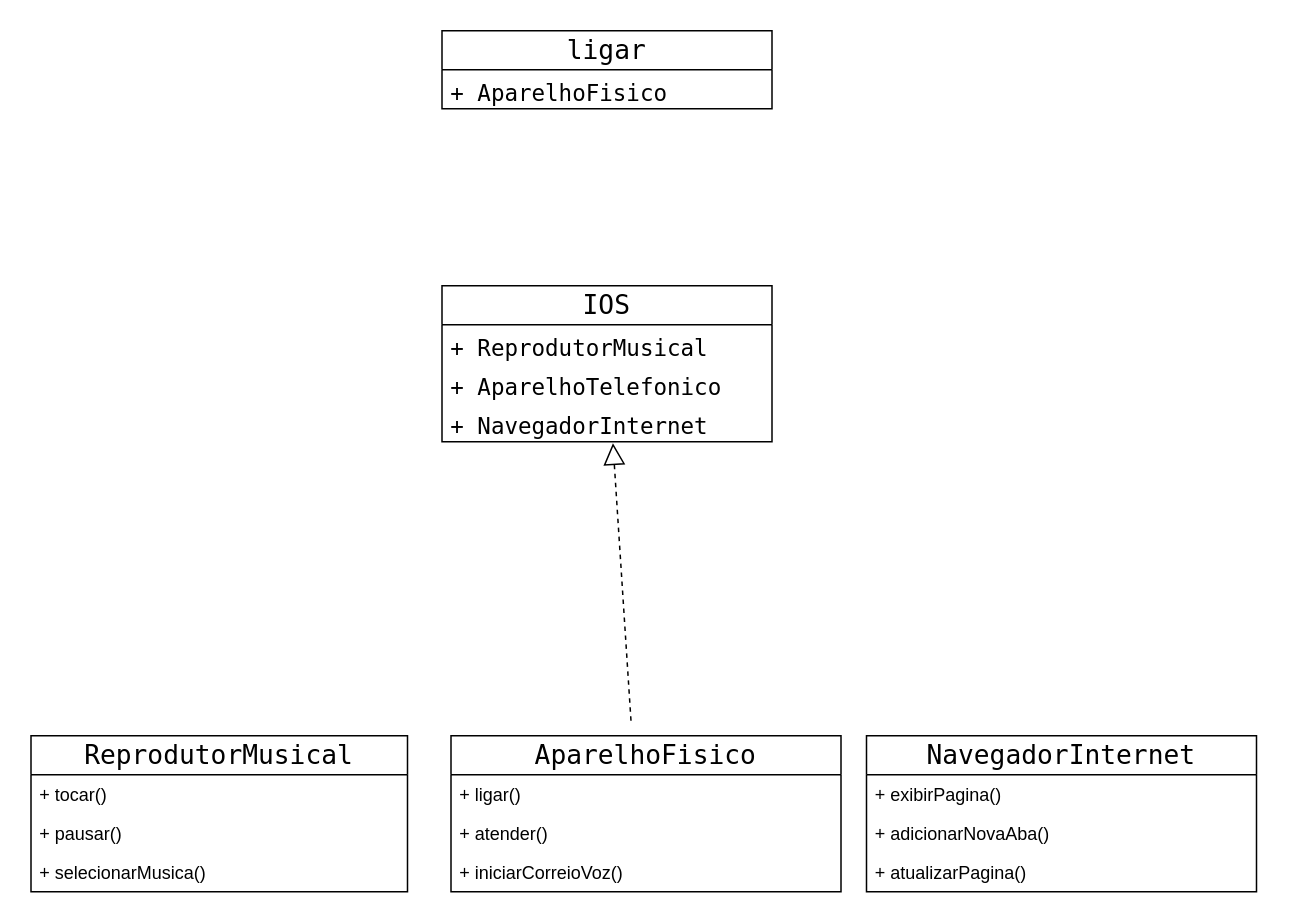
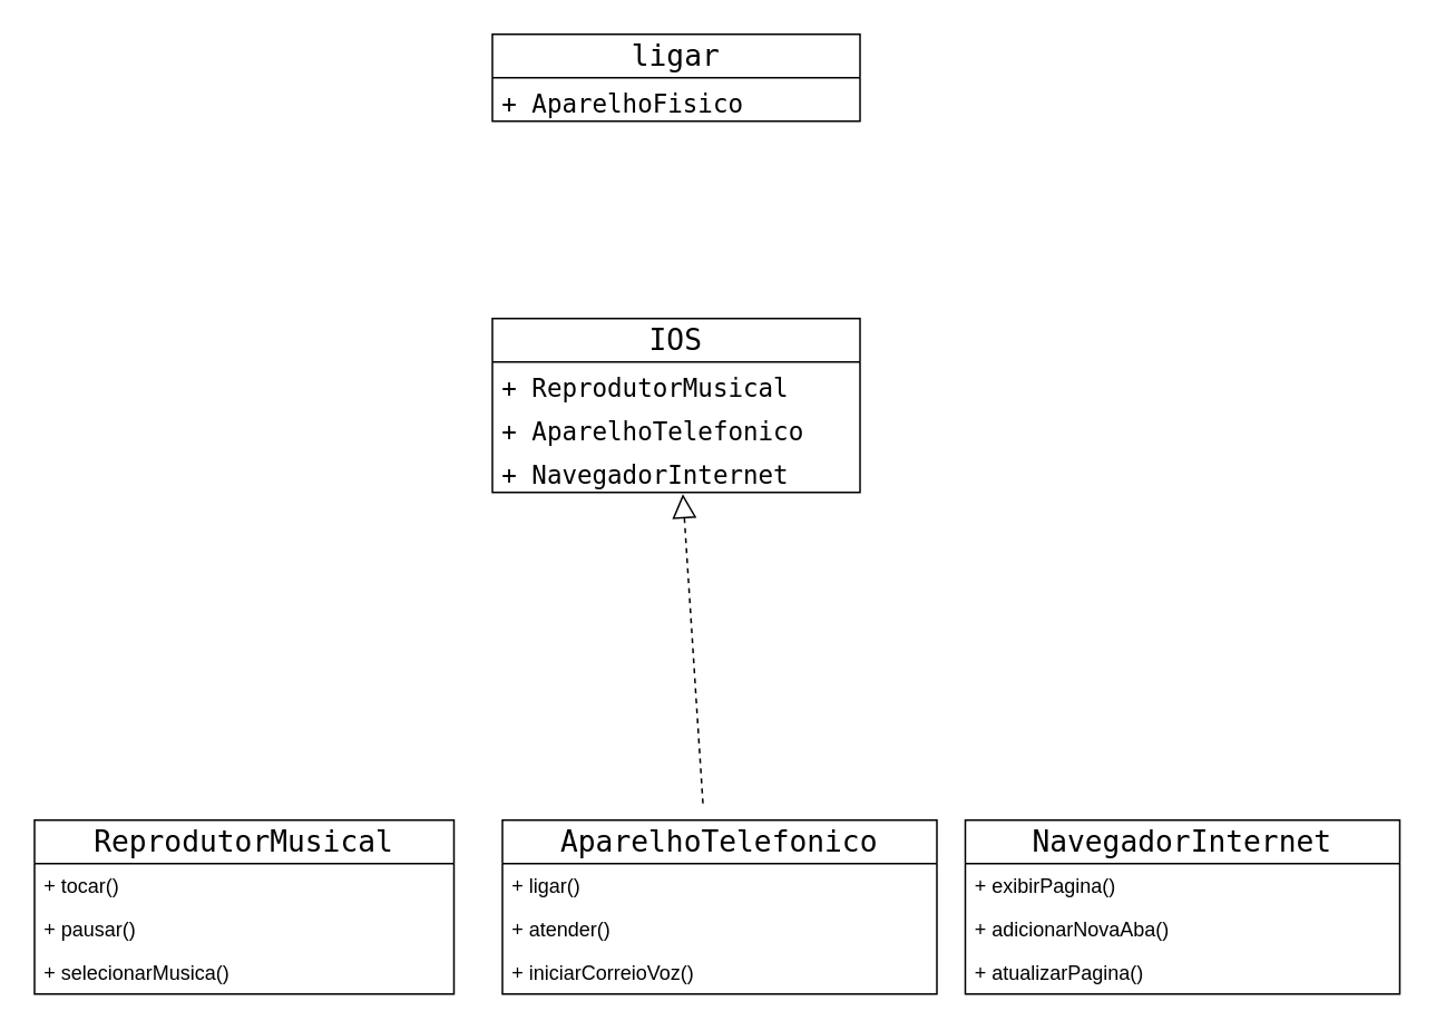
  <mxCell id="0" />
  <mxCell id="1" parent="0" />
  <mxCell id="2" value="&lt;span style=&quot;font-family: &amp;quot;Söhne Mono&amp;quot;, Monaco, &amp;quot;Andale Mono&amp;quot;, &amp;quot;Ubuntu Mono&amp;quot;, monospace; font-size: 17.5px; text-align: left; white-space: pre; background-color: rgb(255, 255, 255);&quot;&gt;ligar&lt;/span&gt;" style="swimlane;fontStyle=0;childLayout=stackLayout;horizontal=1;startSize=26;fillColor=none;horizontalStack=0;resizeParent=1;resizeParentMax=0;resizeLast=0;collapsible=1;marginBottom=0;whiteSpace=wrap;html=1;" parent="1" vertex="1"><mxGeometry x="294" y="20" width="220" height="52" as="geometry"><mxRectangle x="304" y="50" width="100" height="30" as="alternateBounds" /></mxGeometry></mxCell>
  <mxCell id="3" value="&lt;span style=&quot;font-family: &amp;quot;Söhne Mono&amp;quot;, Monaco, &amp;quot;Andale Mono&amp;quot;, &amp;quot;Ubuntu Mono&amp;quot;, monospace; white-space: pre; background-color: rgb(255, 255, 255);&quot;&gt;&lt;font style=&quot;font-size: 15px;&quot;&gt;+ AparelhoFisico             &lt;/font&gt;&lt;/span&gt;" style="text;strokeColor=none;fillColor=none;align=left;verticalAlign=top;spacingLeft=4;spacingRight=4;overflow=hidden;rotatable=0;points=[[0,0.5],[1,0.5]];portConstraint=eastwest;whiteSpace=wrap;html=1;" parent="2" vertex="1"><mxGeometry y="26" width="220" height="26" as="geometry" /></mxCell>
  <mxCell id="4" value="&lt;span style=&quot;font-family: &amp;quot;Söhne Mono&amp;quot;, Monaco, &amp;quot;Andale Mono&amp;quot;, &amp;quot;Ubuntu Mono&amp;quot;, monospace; font-size: 17.5px; text-align: left; white-space: pre;&quot;&gt;ReprodutorMusical&lt;/span&gt;" style="swimlane;fontStyle=0;childLayout=stackLayout;horizontal=1;startSize=26;fillColor=none;horizontalStack=0;resizeParent=1;resizeParentMax=0;resizeLast=0;collapsible=1;marginBottom=0;whiteSpace=wrap;html=1;labelBackgroundColor=default;fontColor=default;" parent="1" vertex="1"><mxGeometry x="20" y="490" width="251" height="104" as="geometry" /></mxCell>
  <mxCell id="5" value="+ tocar()" style="text;strokeColor=none;fillColor=none;align=left;verticalAlign=top;spacingLeft=4;spacingRight=4;overflow=hidden;rotatable=0;points=[[0,0.5],[1,0.5]];portConstraint=eastwest;whiteSpace=wrap;html=1;" parent="4" vertex="1"><mxGeometry y="26" width="251" height="26" as="geometry" /></mxCell>
  <mxCell id="6" value="+ pausar()" style="text;strokeColor=none;fillColor=none;align=left;verticalAlign=top;spacingLeft=4;spacingRight=4;overflow=hidden;rotatable=0;points=[[0,0.5],[1,0.5]];portConstraint=eastwest;whiteSpace=wrap;html=1;" parent="4" vertex="1"><mxGeometry y="52" width="251" height="26" as="geometry" /></mxCell>
  <mxCell id="7" value="+ selecionarMusica()" style="text;strokeColor=none;fillColor=none;align=left;verticalAlign=top;spacingLeft=4;spacingRight=4;overflow=hidden;rotatable=0;points=[[0,0.5],[1,0.5]];portConstraint=eastwest;whiteSpace=wrap;html=1;" parent="4" vertex="1"><mxGeometry y="78" width="251" height="26" as="geometry" /></mxCell>
- <mxCell id="8" value="&lt;span style=&quot;font-family: &amp;quot;Söhne Mono&amp;quot;, Monaco, &amp;quot;Andale Mono&amp;quot;, &amp;quot;Ubuntu Mono&amp;quot;, monospace; font-size: 17.5px; text-align: left; white-space: pre;&quot;&gt;AparelhoFisico&lt;/span&gt;" style="swimlane;fontStyle=0;childLayout=stackLayout;horizontal=1;startSize=26;fillColor=none;horizontalStack=0;resizeParent=1;resizeParentMax=0;resizeLast=0;collapsible=1;marginBottom=0;whiteSpace=wrap;html=1;labelBackgroundColor=default;fontColor=default;" parent="1" vertex="1"><mxGeometry x="300" y="490" width="260" height="104" as="geometry" /></mxCell>
+ <mxCell id="8" value="&lt;span style=&quot;font-family: &amp;quot;Söhne Mono&amp;quot;, Monaco, &amp;quot;Andale Mono&amp;quot;, &amp;quot;Ubuntu Mono&amp;quot;, monospace; font-size: 17.5px; text-align: left; white-space: pre;&quot;&gt;AparelhoTelefonico&lt;/span&gt;" style="swimlane;fontStyle=0;childLayout=stackLayout;horizontal=1;startSize=26;fillColor=none;horizontalStack=0;resizeParent=1;resizeParentMax=0;resizeLast=0;collapsible=1;marginBottom=0;whiteSpace=wrap;html=1;labelBackgroundColor=default;fontColor=default;" parent="1" vertex="1"><mxGeometry x="300" y="490" width="260" height="104" as="geometry" /></mxCell>
  <mxCell id="9" value="+ ligar()" style="text;strokeColor=none;fillColor=none;align=left;verticalAlign=top;spacingLeft=4;spacingRight=4;overflow=hidden;rotatable=0;points=[[0,0.5],[1,0.5]];portConstraint=eastwest;whiteSpace=wrap;html=1;" parent="8" vertex="1"><mxGeometry y="26" width="260" height="26" as="geometry" /></mxCell>
  <mxCell id="10" value="+ atender()" style="text;strokeColor=none;fillColor=none;align=left;verticalAlign=top;spacingLeft=4;spacingRight=4;overflow=hidden;rotatable=0;points=[[0,0.5],[1,0.5]];portConstraint=eastwest;whiteSpace=wrap;html=1;" parent="8" vertex="1"><mxGeometry y="52" width="260" height="26" as="geometry" /></mxCell>
  <mxCell id="11" value="+ iniciarCorreioVoz()" style="text;strokeColor=none;fillColor=none;align=left;verticalAlign=top;spacingLeft=4;spacingRight=4;overflow=hidden;rotatable=0;points=[[0,0.5],[1,0.5]];portConstraint=eastwest;whiteSpace=wrap;html=1;" parent="8" vertex="1"><mxGeometry y="78" width="260" height="26" as="geometry" /></mxCell>
  <mxCell id="12" value="&lt;div style=&quot;text-align: left;&quot;&gt;&lt;font face=&quot;Söhne Mono, Monaco, Andale Mono, Ubuntu Mono, monospace&quot;&gt;&lt;span style=&quot;font-size: 17.5px; white-space: pre;&quot;&gt;NavegadorInternet&lt;/span&gt;&lt;/font&gt;&lt;/div&gt;" style="swimlane;fontStyle=0;childLayout=stackLayout;horizontal=1;startSize=26;fillColor=none;horizontalStack=0;resizeParent=1;resizeParentMax=0;resizeLast=0;collapsible=1;marginBottom=0;whiteSpace=wrap;html=1;labelBackgroundColor=default;fontColor=default;" parent="1" vertex="1"><mxGeometry x="577" y="490" width="260" height="104" as="geometry" /></mxCell>
  <mxCell id="13" value="+ exibirPagina()" style="text;strokeColor=none;fillColor=none;align=left;verticalAlign=top;spacingLeft=4;spacingRight=4;overflow=hidden;rotatable=0;points=[[0,0.5],[1,0.5]];portConstraint=eastwest;whiteSpace=wrap;html=1;" parent="12" vertex="1"><mxGeometry y="26" width="260" height="26" as="geometry" /></mxCell>
  <mxCell id="14" value="+ adicionarNovaAba()" style="text;strokeColor=none;fillColor=none;align=left;verticalAlign=top;spacingLeft=4;spacingRight=4;overflow=hidden;rotatable=0;points=[[0,0.5],[1,0.5]];portConstraint=eastwest;whiteSpace=wrap;html=1;" parent="12" vertex="1"><mxGeometry y="52" width="260" height="26" as="geometry" /></mxCell>
  <mxCell id="15" value="+ atualizarPagina()" style="text;strokeColor=none;fillColor=none;align=left;verticalAlign=top;spacingLeft=4;spacingRight=4;overflow=hidden;rotatable=0;points=[[0,0.5],[1,0.5]];portConstraint=eastwest;whiteSpace=wrap;html=1;" parent="12" vertex="1"><mxGeometry y="78" width="260" height="26" as="geometry" /></mxCell>
  <mxCell id="16" value="&lt;span style=&quot;font-family: &amp;quot;Söhne Mono&amp;quot;, Monaco, &amp;quot;Andale Mono&amp;quot;, &amp;quot;Ubuntu Mono&amp;quot;, monospace; font-size: 17.5px; text-align: left; white-space: pre; background-color: rgb(255, 255, 255);&quot;&gt;IOS&lt;/span&gt;" style="swimlane;fontStyle=0;childLayout=stackLayout;horizontal=1;startSize=26;fillColor=none;horizontalStack=0;resizeParent=1;resizeParentMax=0;resizeLast=0;collapsible=1;marginBottom=0;whiteSpace=wrap;html=1;" vertex="1" parent="1"><mxGeometry x="294" y="190" width="220" height="104" as="geometry"><mxRectangle x="304" y="50" width="100" height="30" as="alternateBounds" /></mxGeometry></mxCell>
  <mxCell id="17" value="&lt;span style=&quot;font-family: &amp;quot;Söhne Mono&amp;quot;, Monaco, &amp;quot;Andale Mono&amp;quot;, &amp;quot;Ubuntu Mono&amp;quot;, monospace; white-space: pre; background-color: rgb(255, 255, 255);&quot;&gt;&lt;font style=&quot;font-size: 15px;&quot;&gt;+ ReprodutorMusical&lt;/font&gt;&lt;/span&gt;" style="text;strokeColor=none;fillColor=none;align=left;verticalAlign=top;spacingLeft=4;spacingRight=4;overflow=hidden;rotatable=0;points=[[0,0.5],[1,0.5]];portConstraint=eastwest;whiteSpace=wrap;html=1;" vertex="1" parent="16"><mxGeometry y="26" width="220" height="26" as="geometry" /></mxCell>
  <mxCell id="18" value="&lt;span style=&quot;font-family: &amp;quot;Söhne Mono&amp;quot;, Monaco, &amp;quot;Andale Mono&amp;quot;, &amp;quot;Ubuntu Mono&amp;quot;, monospace; white-space: pre; background-color: rgb(255, 255, 255);&quot;&gt;&lt;font style=&quot;font-size: 15px;&quot;&gt;+ AparelhoTelefonico             &lt;/font&gt;&lt;/span&gt;" style="text;strokeColor=none;fillColor=none;align=left;verticalAlign=top;spacingLeft=4;spacingRight=4;overflow=hidden;rotatable=0;points=[[0,0.5],[1,0.5]];portConstraint=eastwest;whiteSpace=wrap;html=1;" vertex="1" parent="16"><mxGeometry y="52" width="220" height="26" as="geometry" /></mxCell>
  <mxCell id="19" value="&lt;span style=&quot;font-family: &amp;quot;Söhne Mono&amp;quot;, Monaco, &amp;quot;Andale Mono&amp;quot;, &amp;quot;Ubuntu Mono&amp;quot;, monospace; white-space: pre; background-color: rgb(255, 255, 255);&quot;&gt;&lt;font style=&quot;font-size: 15px;&quot;&gt;+ NavegadorInternet&lt;/font&gt;&lt;/span&gt;" style="text;strokeColor=none;fillColor=none;align=left;verticalAlign=top;spacingLeft=4;spacingRight=4;overflow=hidden;rotatable=0;points=[[0,0.5],[1,0.5]];portConstraint=eastwest;whiteSpace=wrap;html=1;" vertex="1" parent="16"><mxGeometry y="78" width="220" height="26" as="geometry" /></mxCell>
  <mxCell id="20" value="" style="endArrow=block;dashed=1;endFill=0;endSize=12;html=1;rounded=0;entryX=0.518;entryY=1.038;entryDx=0;entryDy=0;entryPerimeter=0;" edge="1" parent="1" target="19"><mxGeometry width="160" relative="1" as="geometry"><mxPoint x="420" y="480" as="sourcePoint" /><mxPoint x="349" y="304" as="targetPoint" /></mxGeometry></mxCell>
